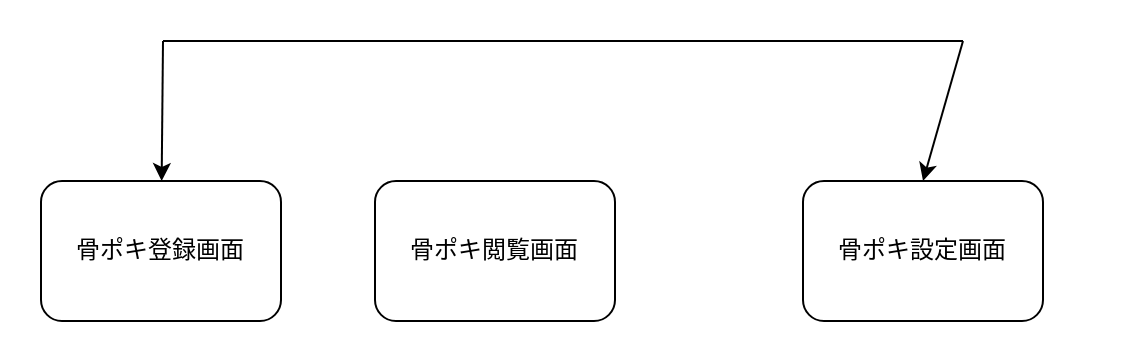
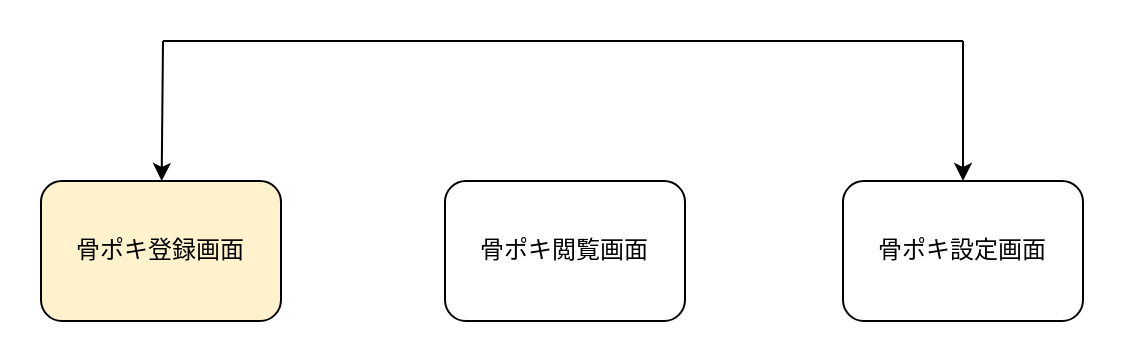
  <mxCell id="0" />
  <mxCell id="1" parent="0" />
- <mxCell id="2" value="骨ポキ登録画面" style="rounded=1;whiteSpace=wrap;html=1;" vertex="1" parent="1"><mxGeometry x="20" y="90" width="120" height="70" as="geometry" /></mxCell>
- <mxCell id="3" value="骨ポキ閲覧画面" style="rounded=1;whiteSpace=wrap;html=1;" vertex="1" parent="1"><mxGeometry x="187" y="90" width="120" height="70" as="geometry" /></mxCell>
- <mxCell id="4" value="骨ポキ設定画面" style="rounded=1;whiteSpace=wrap;html=1;" vertex="1" parent="1"><mxGeometry x="401" y="90" width="120" height="70" as="geometry" /></mxCell>
+ <mxCell id="2" value="骨ポキ登録画面" style="rounded=1;whiteSpace=wrap;html=1;fillColor=#fff2cc;" vertex="1" parent="1"><mxGeometry x="20" y="90" width="120" height="70" as="geometry" /></mxCell>
+ <mxCell id="3" value="骨ポキ閲覧画面" style="rounded=1;whiteSpace=wrap;html=1;" vertex="1" parent="1"><mxGeometry x="222" y="90" width="120" height="70" as="geometry" /></mxCell>
+ <mxCell id="4" value="骨ポキ設定画面" style="rounded=1;whiteSpace=wrap;html=1;" vertex="1" parent="1"><mxGeometry x="421" y="90" width="120" height="70" as="geometry" /></mxCell>
  <mxCell id="5" value="" style="endArrow=none;html=1;" edge="1" parent="1"><mxGeometry width="50" height="50" relative="1" as="geometry"><mxPoint x="81" y="20" as="sourcePoint" /><mxPoint x="481" y="20" as="targetPoint" /></mxGeometry></mxCell>
  <mxCell id="6" value="" style="endArrow=classic;html=1;" edge="1" parent="1" target="2"><mxGeometry width="50" height="50" relative="1" as="geometry"><mxPoint x="81" y="20" as="sourcePoint" /><mxPoint x="141" y="-50" as="targetPoint" /></mxGeometry></mxCell>
  <mxCell id="7" value="" style="endArrow=classic;html=1;entryX=0.5;entryY=0;entryDx=0;entryDy=0;" edge="1" parent="1" target="4"><mxGeometry width="50" height="50" relative="1" as="geometry"><mxPoint x="481" y="20" as="sourcePoint" /><mxPoint x="90.333" y="100" as="targetPoint" /></mxGeometry></mxCell>
